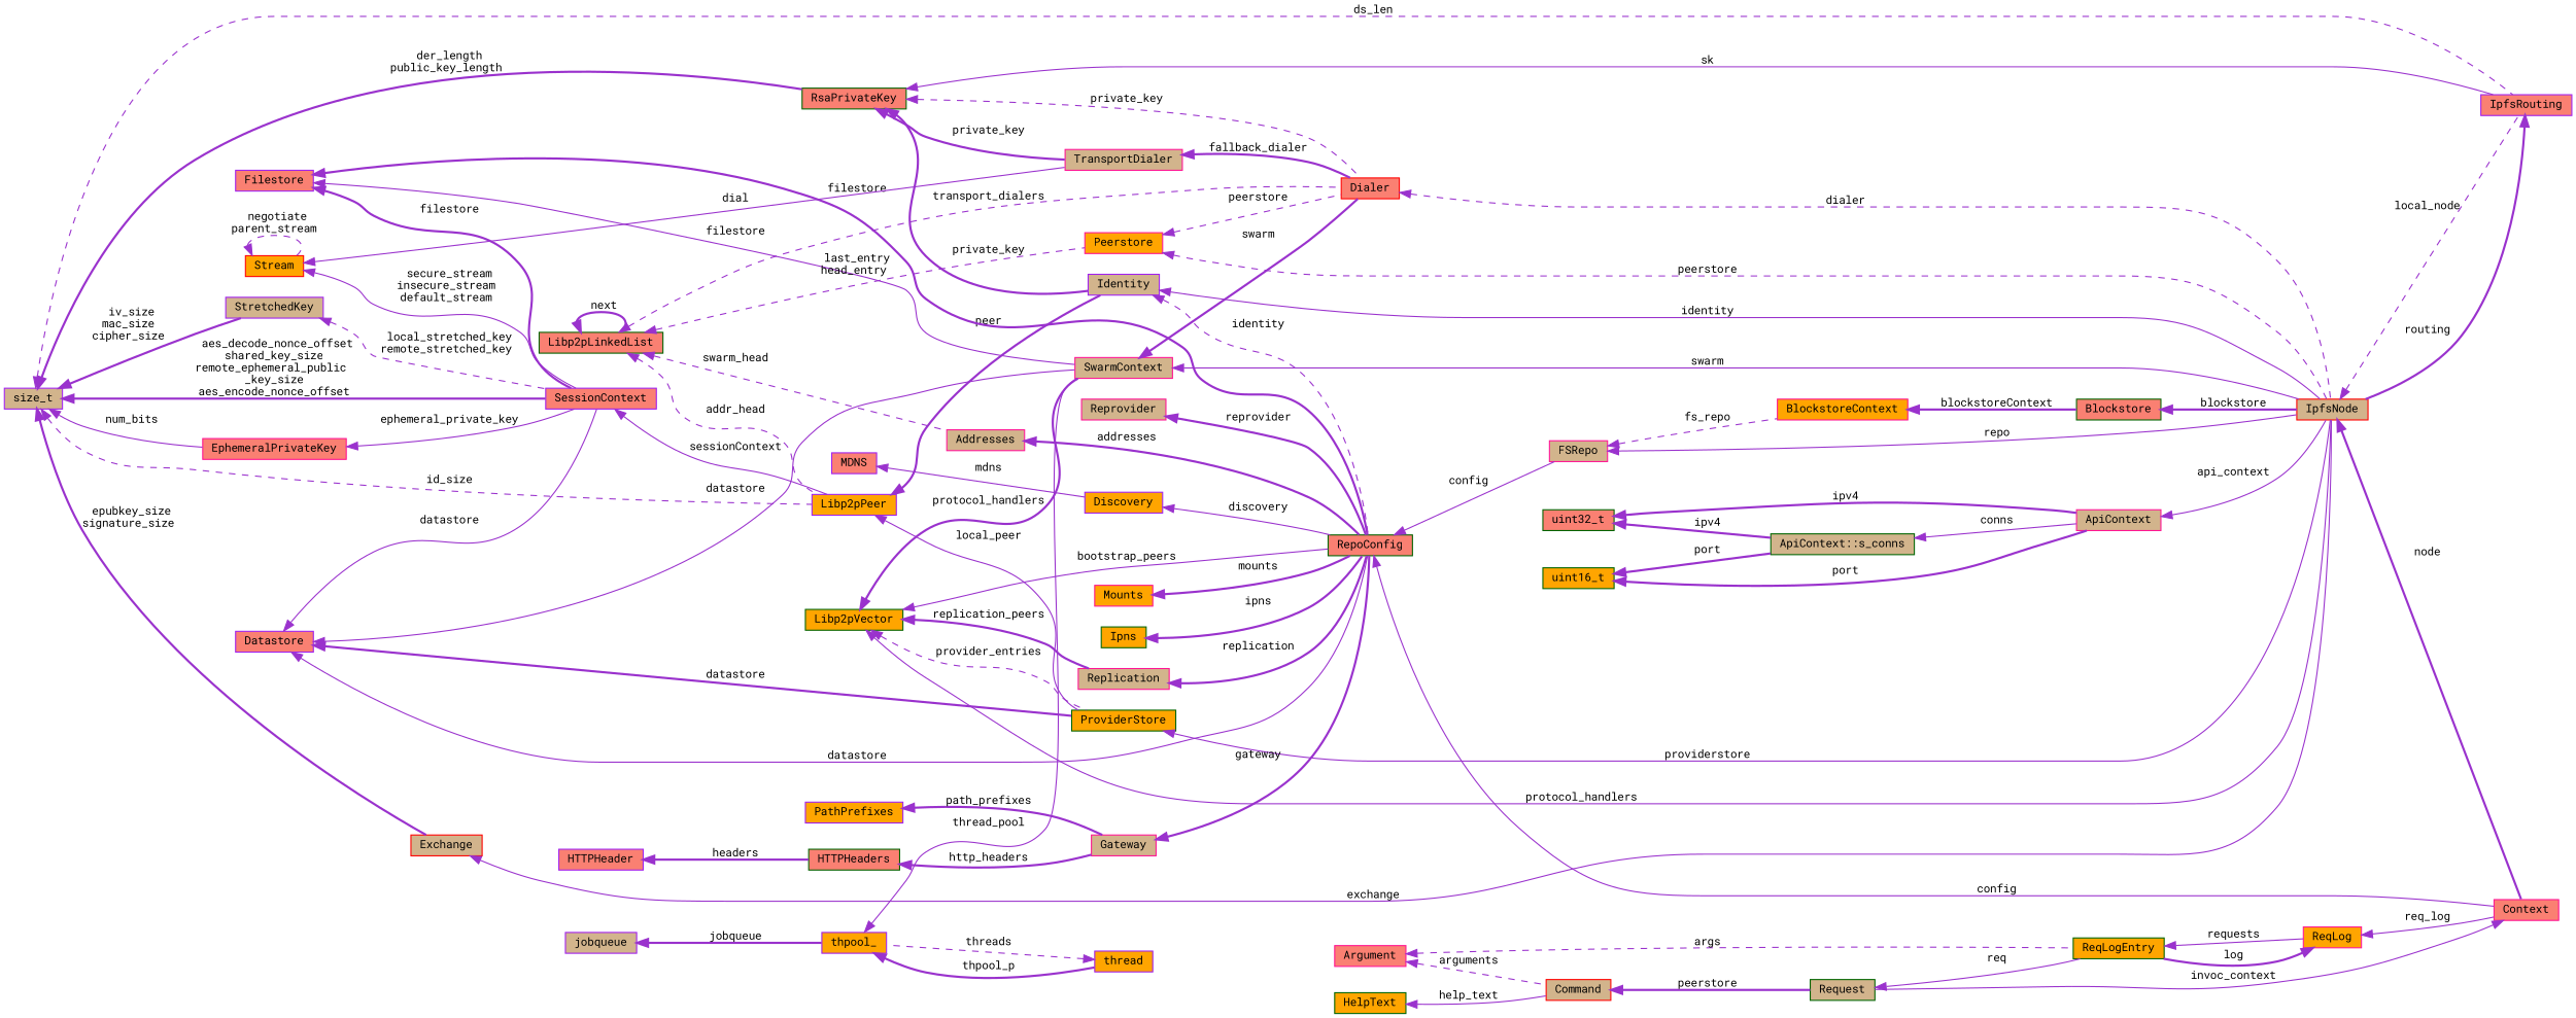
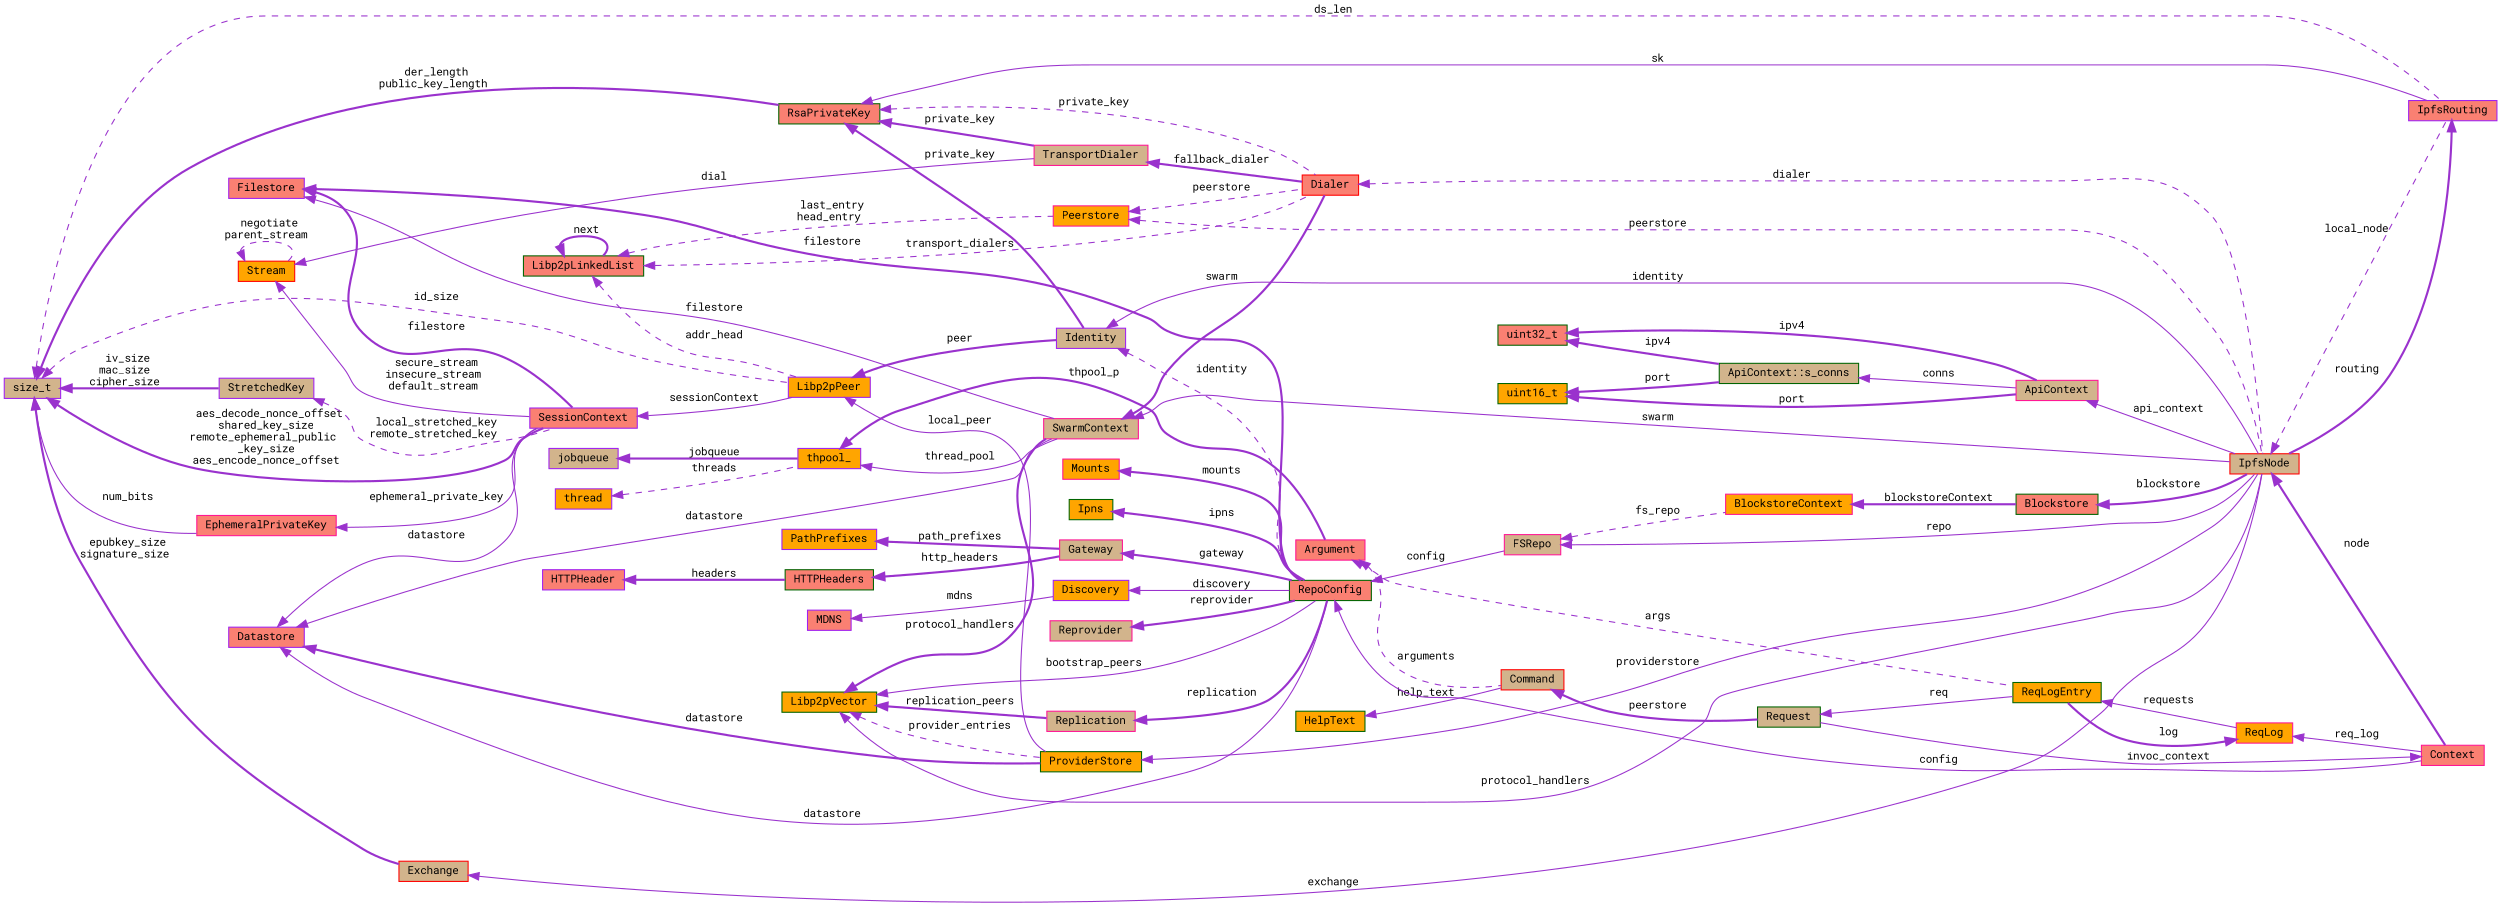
  digraph {
    fontname="Roboto Mono"
    rankdir=LR
    node [color=deeppink fillcolor=tan fontname="Roboto Mono" fontsize=10 shape=record style=filled]
    edge [color=darkorchid3 dir=back fontname="Roboto Mono" fontsize=10 labelfontname=Helvetica labelfontsize=10 style=bold]
    n1 [color=darkgreen fontcolor=black height=0.2 label=Request width=0.4]
    n2 [color=darkgreen fillcolor=orange height=0.2 label=ReqLogEntry width=0.4]
    n3 [fillcolor=orange height=0.2 label=ReqLog width=0.4]
    n4 [color=red height=0.2 label=Command width=0.4]
    n5 [fillcolor=salmon height=0.2 label=Argument width=0.4]
    n6 [color=darkgreen fillcolor=salmon height=0.2 label=uint32_t width=0.4]
    n7 [height=0.2 label=ApiContext width=0.4]
    n8 [color=darkgreen height=0.2 label="ApiContext::s_conns" width=0.4]
    n9 [color=red height=0.2 label=IpfsNode width=0.4]
    n10 [color=darkgreen fillcolor=orange height=0.2 label=HelpText width=0.4]
    n11 [fillcolor=salmon height=0.2 label=Context width=0.4]
    n12 [color=purple fillcolor=salmon height=0.2 label=IpfsRouting width=0.4]
    n13 [color=darkgreen fillcolor=orange height=0.2 label=Libp2pVector width=0.4]
    n14 [color=darkgreen fillcolor=orange height=0.2 label=ProviderStore width=0.4]
    n15 [height=0.2 label=SwarmContext width=0.4]
    n16 [color=darkgreen fillcolor=salmon height=0.2 label=RepoConfig width=0.4]
    n17 [height=0.2 label=Replication width=0.4]
    n18 [color=red fillcolor=salmon height=0.2 label=Dialer width=0.4]
    n19 [height=0.2 label=FSRepo width=0.4]
    n20 [color=purple height=0.2 label=Identity width=0.4]
    n21 [color=purple fillcolor=orange height=0.2 label=Libp2pPeer width=0.4]
    n22 [color=purple fillcolor=salmon height=0.2 label=SessionContext width=0.4]
    n23 [fillcolor=salmon height=0.2 label=EphemeralPrivateKey width=0.4]
    n24 [color=purple height=0.2 label=size_t width=0.4]
    n25 [color=purple height=0.2 label=StretchedKey width=0.4]
    n26 [color=darkgreen fillcolor=salmon height=0.2 label=RsaPrivateKey width=0.4]
    n27 [color=red height=0.2 label=Exchange width=0.4]
    n28 [height=0.2 label=TransportDialer width=0.4]
    n29 [color=purple fillcolor=salmon height=0.2 label=Filestore width=0.4]
    n30 [color=purple fillcolor=salmon height=0.2 label=Datastore width=0.4]
    n31 [color=red fillcolor=orange height=0.2 label=Stream width=0.4]
    n32 [color=darkgreen fillcolor=salmon height=0.2 label=Libp2pLinkedList width=0.4]
    n33 [fillcolor=orange height=0.2 label=Peerstore width=0.4]
-   n34 [height=0.2 label=Addresses width=0.4]
    n35 [color=purple fillcolor=orange height=0.2 label=thpool_ width=0.4]
    n36 [color=purple fillcolor=orange height=0.2 label=thread width=0.4]
    n37 [color=purple height=0.2 label=jobqueue width=0.4]
    n38 [fillcolor=orange height=0.2 label=BlockstoreContext width=0.4]
    n39 [color=darkgreen fillcolor=salmon height=0.2 label=Blockstore width=0.4]
    n40 [height=0.2 label=Reprovider width=0.4]
    n41 [color=purple fillcolor=orange height=0.2 label=Discovery width=0.4]
    n42 [color=purple fillcolor=salmon height=0.2 label=MDNS width=0.4]
    n43 [fillcolor=orange height=0.2 label=Mounts width=0.4]
    n44 [color=darkgreen fillcolor=orange height=0.2 label=Ipns width=0.4]
    n45 [height=0.2 label=Gateway width=0.4]
    n46 [color=darkgreen fillcolor=salmon height=0.2 label=HTTPHeaders width=0.4]
    n47 [color=purple fillcolor=salmon height=0.2 label=HTTPHeader width=0.4]
    n48 [color=purple fillcolor=orange height=0.2 label=PathPrefixes width=0.4]
    n49 [color=darkgreen fillcolor=orange height=0.2 label=uint16_t width=0.4]
    n1 -> n2 [label=" req" style=solid]
    n2 -> n3 [label=" requests" style=solid]
    n3 -> n2 [label=" log"]
    n3 -> n11 [label=" req_log" style=solid]
    n4 -> n1 [label=" peerstore"]
    n5 -> n2 [label=" args" style=dashed]
    n5 -> n4 [label=" arguments" style=dashed]
    n6 -> n7 [label=" ipv4"]
    n6 -> n8 [label=" ipv4"]
    n7 -> n9 [label=" api_context" style=solid]
    n8 -> n7 [label=" conns" style=solid]
    n9 -> n11 [label=" node"]
    n9 -> n12 [label=" local_node" style=dashed]
    n10 -> n4 [label=" help_text" style=solid]
    n11 -> n1 [label=" invoc_context" style=solid]
    n12 -> n9 [label=" routing"]
    n13 -> n9 [label=" protocol_handlers" style=solid]
    n13 -> n14 [label=" provider_entries" style=dashed]
    n13 -> n15 [label=" protocol_handlers"]
    n13 -> n16 [label=" bootstrap_peers" style=solid]
    n13 -> n17 [label=" replication_peers"]
    n14 -> n9 [label=" providerstore" style=solid]
    n15 -> n9 [label=" swarm" style=solid]
    n15 -> n18 [label=" swarm"]
    n16 -> n11 [label=" config" style=solid]
    n16 -> n19 [label=" config" style=solid]
    n17 -> n16 [label=" replication"]
    n18 -> n9 [label=" dialer" style=dashed]
    n19 -> n9 [label=" repo" style=solid]
    n19 -> n38 [label=" fs_repo" style=dashed]
    n20 -> n9 [label=" identity" style=solid]
    n20 -> n16 [label=" identity" style=dashed]
    n21 -> n14 [label=" local_peer" style=solid]
    n21 -> n20 [label=" peer"]
    n22 -> n21 [label=" sessionContext" style=solid]
    n23 -> n22 [label=" ephemeral_private_key" style=solid]
    n24 -> n12 [label=" ds_len" style=dashed]
    n24 -> n21 [label=" id_size" style=dashed]
    n24 -> n22 [label=" aes_decode_nonce_offset\nshared_key_size\nremote_ephemeral_public\l_key_size\naes_encode_nonce_offset"]
    n24 -> n23 [label=" num_bits" style=solid]
    n24 -> n25 [label=" iv_size\nmac_size\ncipher_size"]
    n24 -> n26 [label=" der_length\npublic_key_length"]
    n24 -> n27 [label=" epubkey_size\nsignature_size"]
    n25 -> n22 [label=" local_stretched_key\nremote_stretched_key" style=dashed]
    n26 -> n12 [label=" sk" style=solid]
    n26 -> n18 [label=" private_key" style=dashed]
    n26 -> n20 [label=" private_key"]
    n26 -> n28 [label=" private_key"]
    n27 -> n9 [label=" exchange" style=solid]
    n28 -> n18 [label=" fallback_dialer"]
    n29 -> n15 [label=" filestore" style=solid]
    n29 -> n16 [label=" filestore"]
    n29 -> n22 [label=" filestore"]
    n30 -> n14 [label=" datastore"]
    n30 -> n15 [label=" datastore" style=solid]
    n30 -> n16 [label=" datastore" style=solid]
    n30 -> n22 [label=" datastore" style=solid]
    n31 -> n22 [label=" secure_stream\ninsecure_stream\ndefault_stream" style=solid]
    n31 -> n28 [label=" dial" style=solid]
    n31 -> n31 [label=" negotiate\nparent_stream" style=dashed]
    n32 -> n18 [label=" transport_dialers" style=dashed]
    n32 -> n21 [label=" addr_head" style=dashed]
    n32 -> n32 [label=" next"]
    n32 -> n33 [label=" last_entry\nhead_entry" style=dashed]
-   n32 -> n34 [label=" swarm_head" style=dashed]
    n33 -> n9 [label=" peerstore" style=dashed]
    n33 -> n18 [label=" peerstore" style=dashed]
-   n34 -> n16 [label=" addresses"]
    n35 -> n15 [label=" thread_pool" style=solid]
-   n35 -> n36 [label=" thpool_p"]
+   n35 -> n5 [label=" thpool_p"]
    n36 -> n35 [label=" threads" style=dashed]
    n37 -> n35 [label=" jobqueue"]
    n38 -> n39 [label=" blockstoreContext"]
    n39 -> n9 [label=" blockstore"]
    n40 -> n16 [label=" reprovider"]
    n41 -> n16 [label=" discovery" style=solid]
    n42 -> n41 [label=" mdns" style=solid]
    n43 -> n16 [label=" mounts"]
    n44 -> n16 [label=" ipns"]
    n45 -> n16 [label=" gateway"]
    n46 -> n45 [label=" http_headers"]
    n47 -> n46 [label=" headers"]
    n48 -> n45 [label=" path_prefixes"]
    n49 -> n7 [label=" port"]
    n49 -> n8 [label=" port"]
  }
